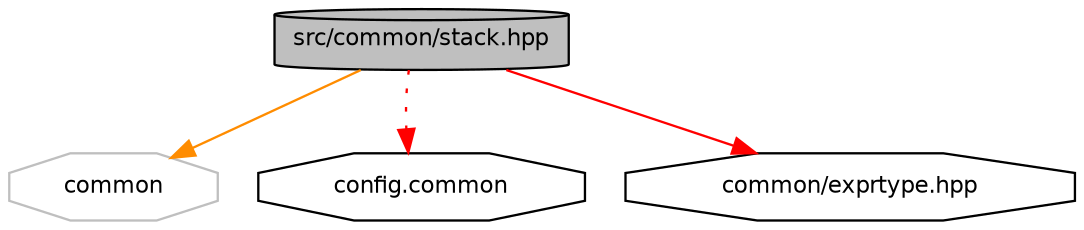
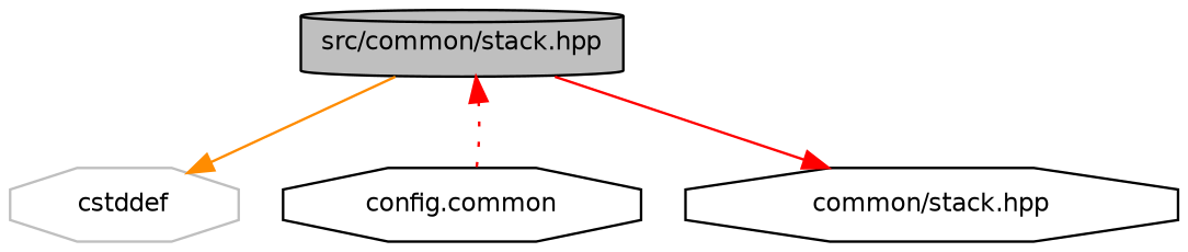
  digraph {
    node [color=black fillcolor=white fontname=Helvetica fontsize=10 shape=octagon style=filled]
    edge [color=red fontname=Helvetica fontsize=10 labelfontname=Helvetica labelfontsize=10 style=solid]
    n1 [fillcolor=grey75 fontcolor=black height=0.2 label="src/common/stack.hpp" shape=cylinder width=0.4]
-   n2 [color=grey75 height=0.2 label=common width=0.4]
+   n2 [color=grey75 height=0.2 label=cstddef width=0.4]
    n3 [height=0.2 label="config.common" width=0.4]
-   n4 [height=0.2 label="common/exprtype.hpp" width=0.4]
+   n4 [height=0.2 label="common/stack.hpp" width=0.4]
    n1 -> n2 [color=darkorange]
-   n1 -> n3 [style=dotted]
+   n3 -> n1 [style=dotted]
    n1 -> n4
  }
